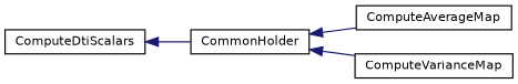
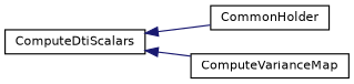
  digraph {
    rankdir=LR
    node [color=black fillcolor=white fontname=Helvetica fontsize=10 shape=record style=filled]
    edge [color=midnightblue dir=back fontname=Helvetica fontsize=10 labelfontname=Helvetica labelfontsize=10 style=solid]
    n1 [height=0.2 label=CommonHolder width=0.4]
-   n2 [height=0.2 label=ComputeAverageMap width=0.4]
    n3 [height=0.2 label=ComputeVarianceMap width=0.4]
    n4 [height=0.2 label=ComputeDtiScalars width=0.4]
-   n1 -> n2
-   n1 -> n3
+   n4 -> n3
    n4 -> n1
  }
